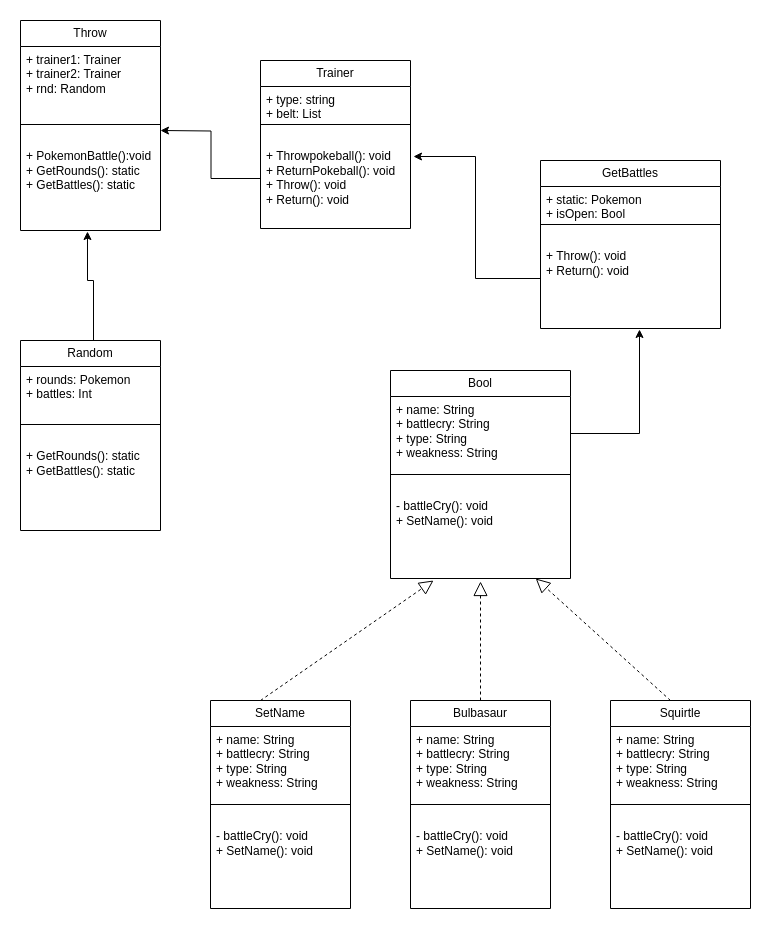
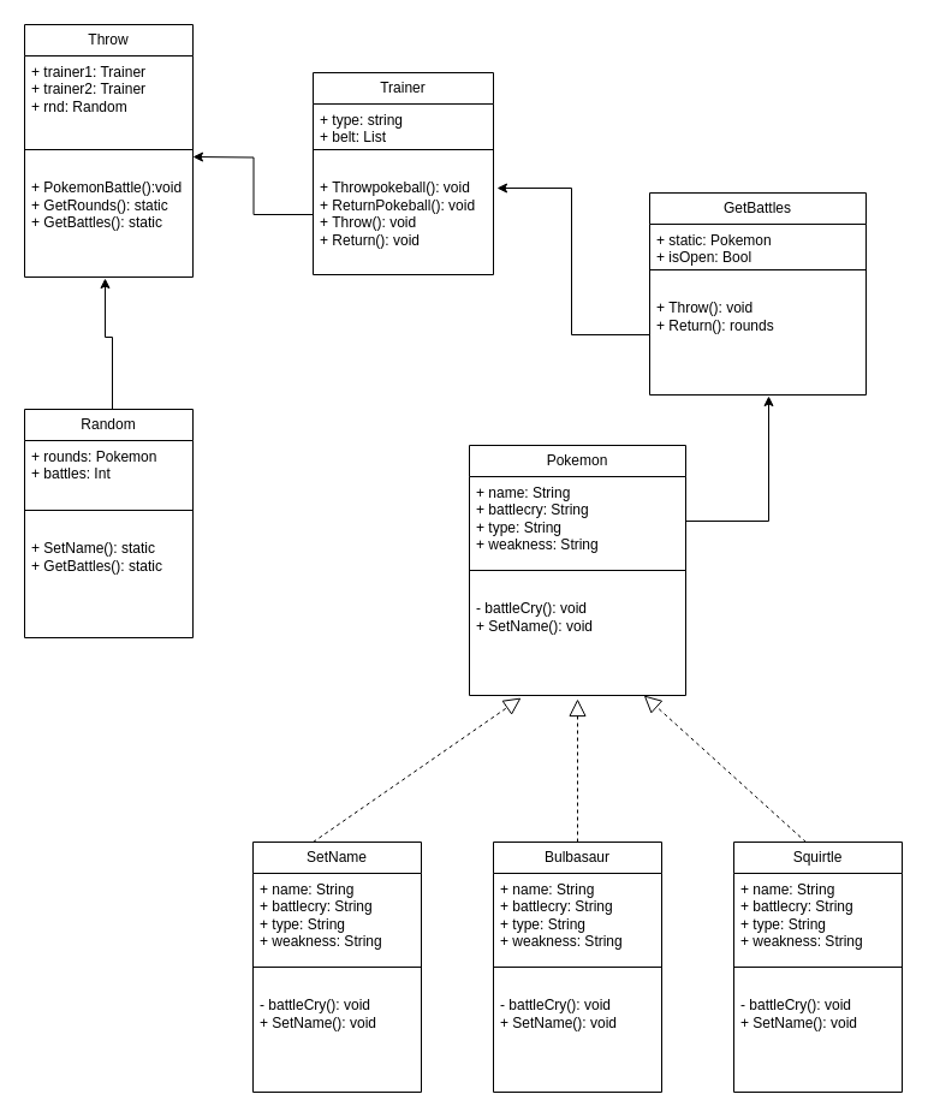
  <mxCell id="0" />
  <mxCell id="1" parent="0" />
  <mxCell id="2" value="Trainer" style="swimlane;fontStyle=0;childLayout=stackLayout;horizontal=1;startSize=26;fillColor=none;horizontalStack=0;resizeParent=1;resizeParentMax=0;resizeLast=0;collapsible=1;marginBottom=0;whiteSpace=wrap;html=1;" vertex="1" parent="1"><mxGeometry x="260" y="60" width="150" height="168" as="geometry" /></mxCell>
  <mxCell id="3" value="+ type: string&lt;div&gt;+ belt: List&lt;/div&gt;" style="text;strokeColor=none;fillColor=none;align=left;verticalAlign=top;spacingLeft=4;spacingRight=4;overflow=hidden;rotatable=0;points=[[0,0.5],[1,0.5]];portConstraint=eastwest;whiteSpace=wrap;html=1;" vertex="1" parent="2"><mxGeometry y="26" width="150" height="34" as="geometry" /></mxCell>
  <mxCell id="4" value="" style="line;strokeWidth=1;fillColor=none;align=left;verticalAlign=middle;spacingTop=-1;spacingLeft=3;spacingRight=3;rotatable=0;labelPosition=right;points=[];portConstraint=eastwest;strokeColor=inherit;" vertex="1" parent="2"><mxGeometry y="60" width="150" height="8" as="geometry" /></mxCell>
  <mxCell id="5" value="&lt;div&gt;&lt;br&gt;&lt;/div&gt;&lt;div&gt;+ Throwpokeball(): void&lt;/div&gt;&lt;div&gt;+ ReturnPokeball(): void&lt;/div&gt;&lt;div&gt;+ Throw(): void&lt;/div&gt;&lt;div&gt;+ Return(): void&lt;/div&gt;" style="text;strokeColor=none;fillColor=none;align=left;verticalAlign=top;spacingLeft=4;spacingRight=4;overflow=hidden;rotatable=0;points=[[0,0.5],[1,0.5]];portConstraint=eastwest;whiteSpace=wrap;html=1;" vertex="1" parent="2"><mxGeometry y="68" width="150" height="100" as="geometry" /></mxCell>
  <mxCell id="6" value="GetBattles" style="swimlane;fontStyle=0;childLayout=stackLayout;horizontal=1;startSize=26;fillColor=none;horizontalStack=0;resizeParent=1;resizeParentMax=0;resizeLast=0;collapsible=1;marginBottom=0;whiteSpace=wrap;html=1;" vertex="1" parent="1"><mxGeometry x="540" y="160" width="180" height="168" as="geometry" /></mxCell>
  <mxCell id="7" value="+ static: Pokemon&lt;div&gt;+ isOpen: Bool&lt;/div&gt;" style="text;strokeColor=none;fillColor=none;align=left;verticalAlign=top;spacingLeft=4;spacingRight=4;overflow=hidden;rotatable=0;points=[[0,0.5],[1,0.5]];portConstraint=eastwest;whiteSpace=wrap;html=1;" vertex="1" parent="6"><mxGeometry y="26" width="180" height="34" as="geometry" /></mxCell>
  <mxCell id="8" value="" style="line;strokeWidth=1;fillColor=none;align=left;verticalAlign=middle;spacingTop=-1;spacingLeft=3;spacingRight=3;rotatable=0;labelPosition=right;points=[];portConstraint=eastwest;strokeColor=inherit;" vertex="1" parent="6"><mxGeometry y="60" width="180" height="8" as="geometry" /></mxCell>
- <mxCell id="9" value="&lt;div&gt;&lt;br&gt;&lt;/div&gt;&lt;div&gt;&lt;span style=&quot;background-color: transparent; color: light-dark(rgb(0, 0, 0), rgb(255, 255, 255));&quot;&gt;+ Throw(): void&lt;/span&gt;&lt;/div&gt;&lt;div&gt;+ Return(): void&lt;/div&gt;" style="text;strokeColor=none;fillColor=none;align=left;verticalAlign=top;spacingLeft=4;spacingRight=4;overflow=hidden;rotatable=0;points=[[0,0.5],[1,0.5]];portConstraint=eastwest;whiteSpace=wrap;html=1;" vertex="1" parent="6"><mxGeometry y="68" width="180" height="100" as="geometry" /></mxCell>
- <mxCell id="10" value="Bool" style="swimlane;fontStyle=0;childLayout=stackLayout;horizontal=1;startSize=26;fillColor=none;horizontalStack=0;resizeParent=1;resizeParentMax=0;resizeLast=0;collapsible=1;marginBottom=0;whiteSpace=wrap;html=1;" vertex="1" parent="1"><mxGeometry x="390" y="370" width="180" height="208" as="geometry" /></mxCell>
+ <mxCell id="9" value="&lt;div&gt;&lt;br&gt;&lt;/div&gt;&lt;div&gt;&lt;span style=&quot;background-color: transparent; color: light-dark(rgb(0, 0, 0), rgb(255, 255, 255));&quot;&gt;+ Throw(): void&lt;/span&gt;&lt;/div&gt;&lt;div&gt;+ Return(): rounds&lt;/div&gt;" style="text;strokeColor=none;fillColor=none;align=left;verticalAlign=top;spacingLeft=4;spacingRight=4;overflow=hidden;rotatable=0;points=[[0,0.5],[1,0.5]];portConstraint=eastwest;whiteSpace=wrap;html=1;" vertex="1" parent="6"><mxGeometry y="68" width="180" height="100" as="geometry" /></mxCell>
+ <mxCell id="10" value="Pokemon" style="swimlane;fontStyle=0;childLayout=stackLayout;horizontal=1;startSize=26;fillColor=none;horizontalStack=0;resizeParent=1;resizeParentMax=0;resizeLast=0;collapsible=1;marginBottom=0;whiteSpace=wrap;html=1;" vertex="1" parent="1"><mxGeometry x="390" y="370" width="180" height="208" as="geometry" /></mxCell>
  <mxCell id="11" value="+ name: String&lt;div&gt;&lt;span style=&quot;background-color: transparent; color: light-dark(rgb(0, 0, 0), rgb(255, 255, 255));&quot;&gt;+ battlecry: String&lt;/span&gt;&lt;/div&gt;&lt;div&gt;&lt;span style=&quot;background-color: transparent; color: light-dark(rgb(0, 0, 0), rgb(255, 255, 255));&quot;&gt;+ type: String&lt;/span&gt;&lt;/div&gt;&lt;div&gt;&lt;span style=&quot;background-color: transparent; color: light-dark(rgb(0, 0, 0), rgb(255, 255, 255));&quot;&gt;+ weakness: String&lt;/span&gt;&lt;/div&gt;" style="text;strokeColor=none;fillColor=none;align=left;verticalAlign=top;spacingLeft=4;spacingRight=4;overflow=hidden;rotatable=0;points=[[0,0.5],[1,0.5]];portConstraint=eastwest;whiteSpace=wrap;html=1;" vertex="1" parent="10"><mxGeometry y="26" width="180" height="74" as="geometry" /></mxCell>
  <mxCell id="12" value="" style="line;strokeWidth=1;fillColor=none;align=left;verticalAlign=middle;spacingTop=-1;spacingLeft=3;spacingRight=3;rotatable=0;labelPosition=right;points=[];portConstraint=eastwest;strokeColor=inherit;" vertex="1" parent="10"><mxGeometry y="100" width="180" height="8" as="geometry" /></mxCell>
  <mxCell id="13" value="&lt;div&gt;&lt;br&gt;&lt;/div&gt;&lt;div&gt;&lt;span style=&quot;background-color: transparent; color: light-dark(rgb(0, 0, 0), rgb(255, 255, 255));&quot;&gt;- battleCry(): void&lt;/span&gt;&lt;/div&gt;&lt;div&gt;+ SetName(): void&lt;/div&gt;" style="text;strokeColor=none;fillColor=none;align=left;verticalAlign=top;spacingLeft=4;spacingRight=4;overflow=hidden;rotatable=0;points=[[0,0.5],[1,0.5]];portConstraint=eastwest;whiteSpace=wrap;html=1;" vertex="1" parent="10"><mxGeometry y="108" width="180" height="100" as="geometry" /></mxCell>
  <mxCell id="14" value="SetName" style="swimlane;fontStyle=0;childLayout=stackLayout;horizontal=1;startSize=26;fillColor=none;horizontalStack=0;resizeParent=1;resizeParentMax=0;resizeLast=0;collapsible=1;marginBottom=0;whiteSpace=wrap;html=1;" vertex="1" parent="1"><mxGeometry x="210" y="700" width="140" height="208" as="geometry" /></mxCell>
  <mxCell id="15" value="" style="endArrow=block;dashed=1;endFill=0;endSize=12;html=1;rounded=0;entryX=0.239;entryY=1.02;entryDx=0;entryDy=0;entryPerimeter=0;" edge="1" parent="14" target="13"><mxGeometry width="160" relative="1" as="geometry"><mxPoint x="50" as="sourcePoint" /><mxPoint x="210" as="targetPoint" /></mxGeometry></mxCell>
  <mxCell id="16" value="+ name: String&lt;div&gt;&lt;span style=&quot;background-color: transparent; color: light-dark(rgb(0, 0, 0), rgb(255, 255, 255));&quot;&gt;+ battlecry: String&lt;/span&gt;&lt;/div&gt;&lt;div&gt;&lt;span style=&quot;background-color: transparent; color: light-dark(rgb(0, 0, 0), rgb(255, 255, 255));&quot;&gt;+ type: String&lt;/span&gt;&lt;/div&gt;&lt;div&gt;&lt;span style=&quot;background-color: transparent; color: light-dark(rgb(0, 0, 0), rgb(255, 255, 255));&quot;&gt;+ weakness: String&lt;/span&gt;&lt;/div&gt;" style="text;strokeColor=none;fillColor=none;align=left;verticalAlign=top;spacingLeft=4;spacingRight=4;overflow=hidden;rotatable=0;points=[[0,0.5],[1,0.5]];portConstraint=eastwest;whiteSpace=wrap;html=1;" vertex="1" parent="14"><mxGeometry y="26" width="140" height="74" as="geometry" /></mxCell>
  <mxCell id="17" value="" style="line;strokeWidth=1;fillColor=none;align=left;verticalAlign=middle;spacingTop=-1;spacingLeft=3;spacingRight=3;rotatable=0;labelPosition=right;points=[];portConstraint=eastwest;strokeColor=inherit;" vertex="1" parent="14"><mxGeometry y="100" width="140" height="8" as="geometry" /></mxCell>
  <mxCell id="18" value="&lt;div&gt;&lt;br&gt;&lt;/div&gt;&lt;div&gt;&lt;span style=&quot;background-color: transparent; color: light-dark(rgb(0, 0, 0), rgb(255, 255, 255));&quot;&gt;- battleCry(): void&lt;/span&gt;&lt;/div&gt;&lt;div&gt;+ SetName(): void&lt;/div&gt;" style="text;strokeColor=none;fillColor=none;align=left;verticalAlign=top;spacingLeft=4;spacingRight=4;overflow=hidden;rotatable=0;points=[[0,0.5],[1,0.5]];portConstraint=eastwest;whiteSpace=wrap;html=1;" vertex="1" parent="14"><mxGeometry y="108" width="140" height="100" as="geometry" /></mxCell>
  <mxCell id="19" value="Bulbasaur" style="swimlane;fontStyle=0;childLayout=stackLayout;horizontal=1;startSize=26;fillColor=none;horizontalStack=0;resizeParent=1;resizeParentMax=0;resizeLast=0;collapsible=1;marginBottom=0;whiteSpace=wrap;html=1;" vertex="1" parent="1"><mxGeometry x="410" y="700" width="140" height="208" as="geometry" /></mxCell>
  <mxCell id="20" value="+ name: String&lt;div&gt;&lt;span style=&quot;background-color: transparent; color: light-dark(rgb(0, 0, 0), rgb(255, 255, 255));&quot;&gt;+ battlecry: String&lt;/span&gt;&lt;/div&gt;&lt;div&gt;&lt;span style=&quot;background-color: transparent; color: light-dark(rgb(0, 0, 0), rgb(255, 255, 255));&quot;&gt;+ type: String&lt;/span&gt;&lt;/div&gt;&lt;div&gt;&lt;span style=&quot;background-color: transparent; color: light-dark(rgb(0, 0, 0), rgb(255, 255, 255));&quot;&gt;+ weakness: String&lt;/span&gt;&lt;/div&gt;" style="text;strokeColor=none;fillColor=none;align=left;verticalAlign=top;spacingLeft=4;spacingRight=4;overflow=hidden;rotatable=0;points=[[0,0.5],[1,0.5]];portConstraint=eastwest;whiteSpace=wrap;html=1;" vertex="1" parent="19"><mxGeometry y="26" width="140" height="74" as="geometry" /></mxCell>
  <mxCell id="21" value="" style="line;strokeWidth=1;fillColor=none;align=left;verticalAlign=middle;spacingTop=-1;spacingLeft=3;spacingRight=3;rotatable=0;labelPosition=right;points=[];portConstraint=eastwest;strokeColor=inherit;" vertex="1" parent="19"><mxGeometry y="100" width="140" height="8" as="geometry" /></mxCell>
  <mxCell id="22" value="&lt;div&gt;&lt;br&gt;&lt;/div&gt;&lt;div&gt;&lt;span style=&quot;background-color: transparent; color: light-dark(rgb(0, 0, 0), rgb(255, 255, 255));&quot;&gt;- battleCry(): void&lt;/span&gt;&lt;/div&gt;&lt;div&gt;+ SetName(): void&lt;/div&gt;" style="text;strokeColor=none;fillColor=none;align=left;verticalAlign=top;spacingLeft=4;spacingRight=4;overflow=hidden;rotatable=0;points=[[0,0.5],[1,0.5]];portConstraint=eastwest;whiteSpace=wrap;html=1;" vertex="1" parent="19"><mxGeometry y="108" width="140" height="100" as="geometry" /></mxCell>
  <mxCell id="23" value="Squirtle" style="swimlane;fontStyle=0;childLayout=stackLayout;horizontal=1;startSize=26;fillColor=none;horizontalStack=0;resizeParent=1;resizeParentMax=0;resizeLast=0;collapsible=1;marginBottom=0;whiteSpace=wrap;html=1;" vertex="1" parent="1"><mxGeometry x="610" y="700" width="140" height="208" as="geometry" /></mxCell>
  <mxCell id="24" value="" style="endArrow=block;dashed=1;endFill=0;endSize=12;html=1;rounded=0;" edge="1" parent="23" target="13"><mxGeometry width="160" relative="1" as="geometry"><mxPoint x="60" as="sourcePoint" /><mxPoint x="220" as="targetPoint" /></mxGeometry></mxCell>
  <mxCell id="25" value="+ name: String&lt;div&gt;&lt;span style=&quot;background-color: transparent; color: light-dark(rgb(0, 0, 0), rgb(255, 255, 255));&quot;&gt;+ battlecry: String&lt;/span&gt;&lt;/div&gt;&lt;div&gt;&lt;span style=&quot;background-color: transparent; color: light-dark(rgb(0, 0, 0), rgb(255, 255, 255));&quot;&gt;+ type: String&lt;/span&gt;&lt;/div&gt;&lt;div&gt;&lt;span style=&quot;background-color: transparent; color: light-dark(rgb(0, 0, 0), rgb(255, 255, 255));&quot;&gt;+ weakness: String&lt;/span&gt;&lt;/div&gt;" style="text;strokeColor=none;fillColor=none;align=left;verticalAlign=top;spacingLeft=4;spacingRight=4;overflow=hidden;rotatable=0;points=[[0,0.5],[1,0.5]];portConstraint=eastwest;whiteSpace=wrap;html=1;" vertex="1" parent="23"><mxGeometry y="26" width="140" height="74" as="geometry" /></mxCell>
  <mxCell id="26" value="" style="line;strokeWidth=1;fillColor=none;align=left;verticalAlign=middle;spacingTop=-1;spacingLeft=3;spacingRight=3;rotatable=0;labelPosition=right;points=[];portConstraint=eastwest;strokeColor=inherit;" vertex="1" parent="23"><mxGeometry y="100" width="140" height="8" as="geometry" /></mxCell>
  <mxCell id="27" value="&lt;div&gt;&lt;br&gt;&lt;/div&gt;&lt;div&gt;&lt;span style=&quot;background-color: transparent; color: light-dark(rgb(0, 0, 0), rgb(255, 255, 255));&quot;&gt;- battleCry(): void&lt;/span&gt;&lt;/div&gt;&lt;div&gt;+ SetName(): void&lt;/div&gt;" style="text;strokeColor=none;fillColor=none;align=left;verticalAlign=top;spacingLeft=4;spacingRight=4;overflow=hidden;rotatable=0;points=[[0,0.5],[1,0.5]];portConstraint=eastwest;whiteSpace=wrap;html=1;" vertex="1" parent="23"><mxGeometry y="108" width="140" height="100" as="geometry" /></mxCell>
  <mxCell id="28" value="Throw" style="swimlane;fontStyle=0;childLayout=stackLayout;horizontal=1;startSize=26;fillColor=none;horizontalStack=0;resizeParent=1;resizeParentMax=0;resizeLast=0;collapsible=1;marginBottom=0;whiteSpace=wrap;html=1;" vertex="1" parent="1"><mxGeometry x="20" y="20" width="140" height="210" as="geometry" /></mxCell>
  <mxCell id="29" value="+ trainer1: Trainer&lt;div&gt;&lt;span style=&quot;background-color: transparent; color: light-dark(rgb(0, 0, 0), rgb(255, 255, 255));&quot;&gt;+&amp;nbsp;&lt;/span&gt;trainer2&lt;span style=&quot;background-color: transparent; color: light-dark(rgb(0, 0, 0), rgb(255, 255, 255));&quot;&gt;: Trainer&lt;/span&gt;&lt;/div&gt;&lt;div&gt;&lt;span style=&quot;background-color: transparent; color: light-dark(rgb(0, 0, 0), rgb(255, 255, 255));&quot;&gt;+ rnd: Random&lt;/span&gt;&lt;/div&gt;" style="text;strokeColor=none;fillColor=none;align=left;verticalAlign=top;spacingLeft=4;spacingRight=4;overflow=hidden;rotatable=0;points=[[0,0.5],[1,0.5]];portConstraint=eastwest;whiteSpace=wrap;html=1;" vertex="1" parent="28"><mxGeometry y="26" width="140" height="74" as="geometry" /></mxCell>
  <mxCell id="30" value="" style="line;strokeWidth=1;fillColor=none;align=left;verticalAlign=middle;spacingTop=-1;spacingLeft=3;spacingRight=3;rotatable=0;labelPosition=right;points=[];portConstraint=eastwest;strokeColor=inherit;" vertex="1" parent="28"><mxGeometry y="100" width="140" height="8" as="geometry" /></mxCell>
  <mxCell id="31" value="&lt;div&gt;&lt;br&gt;&lt;/div&gt;&lt;div&gt;&lt;span style=&quot;background-color: transparent; color: light-dark(rgb(0, 0, 0), rgb(255, 255, 255));&quot;&gt;+ PokemonBattle():void&lt;/span&gt;&lt;/div&gt;&lt;div&gt;&lt;div&gt;&lt;span style=&quot;background-color: transparent; color: light-dark(rgb(0, 0, 0), rgb(255, 255, 255));&quot;&gt;+ GetRounds(): static&lt;/span&gt;&lt;/div&gt;&lt;div&gt;&lt;span style=&quot;background-color: transparent; color: light-dark(rgb(0, 0, 0), rgb(255, 255, 255));&quot;&gt;+ GetBattles(): static&lt;/span&gt;&lt;/div&gt;&lt;/div&gt;" style="text;strokeColor=none;fillColor=none;align=left;verticalAlign=top;spacingLeft=4;spacingRight=4;overflow=hidden;rotatable=0;points=[[0,0.5],[1,0.5]];portConstraint=eastwest;whiteSpace=wrap;html=1;" vertex="1" parent="28"><mxGeometry y="108" width="140" height="102" as="geometry" /></mxCell>
  <mxCell id="32" value="Random" style="swimlane;fontStyle=0;childLayout=stackLayout;horizontal=1;startSize=26;fillColor=none;horizontalStack=0;resizeParent=1;resizeParentMax=0;resizeLast=0;collapsible=1;marginBottom=0;whiteSpace=wrap;html=1;" vertex="1" parent="1"><mxGeometry x="20" y="340" width="140" height="190" as="geometry" /></mxCell>
  <mxCell id="33" value="+ rounds: Pokemon&lt;div&gt;&lt;span style=&quot;background-color: transparent; color: light-dark(rgb(0, 0, 0), rgb(255, 255, 255));&quot;&gt;+ battles&lt;/span&gt;&lt;span style=&quot;background-color: transparent; color: light-dark(rgb(0, 0, 0), rgb(255, 255, 255));&quot;&gt;: Int&lt;/span&gt;&lt;/div&gt;" style="text;strokeColor=none;fillColor=none;align=left;verticalAlign=top;spacingLeft=4;spacingRight=4;overflow=hidden;rotatable=0;points=[[0,0.5],[1,0.5]];portConstraint=eastwest;whiteSpace=wrap;html=1;" vertex="1" parent="32"><mxGeometry y="26" width="140" height="54" as="geometry" /></mxCell>
  <mxCell id="34" value="" style="line;strokeWidth=1;fillColor=none;align=left;verticalAlign=middle;spacingTop=-1;spacingLeft=3;spacingRight=3;rotatable=0;labelPosition=right;points=[];portConstraint=eastwest;strokeColor=inherit;" vertex="1" parent="32"><mxGeometry y="80" width="140" height="8" as="geometry" /></mxCell>
- <mxCell id="35" value="&lt;div&gt;&lt;br&gt;&lt;/div&gt;&lt;div&gt;&lt;span style=&quot;background-color: transparent; color: light-dark(rgb(0, 0, 0), rgb(255, 255, 255));&quot;&gt;+ GetRounds(): static&lt;/span&gt;&lt;/div&gt;&lt;div&gt;&lt;span style=&quot;background-color: transparent; color: light-dark(rgb(0, 0, 0), rgb(255, 255, 255));&quot;&gt;+ GetBattles(): static&lt;/span&gt;&lt;/div&gt;" style="text;strokeColor=none;fillColor=none;align=left;verticalAlign=top;spacingLeft=4;spacingRight=4;overflow=hidden;rotatable=0;points=[[0,0.5],[1,0.5]];portConstraint=eastwest;whiteSpace=wrap;html=1;" vertex="1" parent="32"><mxGeometry y="88" width="140" height="102" as="geometry" /></mxCell>
+ <mxCell id="35" value="&lt;div&gt;&lt;br&gt;&lt;/div&gt;&lt;div&gt;&lt;span style=&quot;background-color: transparent; color: light-dark(rgb(0, 0, 0), rgb(255, 255, 255));&quot;&gt;+ SetName(): static&lt;/span&gt;&lt;/div&gt;&lt;div&gt;&lt;span style=&quot;background-color: transparent; color: light-dark(rgb(0, 0, 0), rgb(255, 255, 255));&quot;&gt;+ GetBattles(): static&lt;/span&gt;&lt;/div&gt;" style="text;strokeColor=none;fillColor=none;align=left;verticalAlign=top;spacingLeft=4;spacingRight=4;overflow=hidden;rotatable=0;points=[[0,0.5],[1,0.5]];portConstraint=eastwest;whiteSpace=wrap;html=1;" vertex="1" parent="32"><mxGeometry y="88" width="140" height="102" as="geometry" /></mxCell>
  <mxCell id="36" style="edgeStyle=orthogonalEdgeStyle;rounded=0;orthogonalLoop=1;jettySize=auto;html=1;" edge="1" parent="1" source="5"><mxGeometry relative="1" as="geometry"><mxPoint x="160" y="130" as="targetPoint" /></mxGeometry></mxCell>
  <mxCell id="37" style="edgeStyle=orthogonalEdgeStyle;rounded=0;orthogonalLoop=1;jettySize=auto;html=1;exitX=0.5;exitY=0;exitDx=0;exitDy=0;entryX=0.457;entryY=1.01;entryDx=0;entryDy=0;entryPerimeter=0;" edge="1" parent="1"><mxGeometry relative="1" as="geometry"><mxPoint x="93.01" y="340" as="sourcePoint" /><mxPoint x="86.99" y="231.02" as="targetPoint" /><Array as="points"><mxPoint x="93.01" y="280" /><mxPoint x="87.01" y="280" /></Array></mxGeometry></mxCell>
  <mxCell id="38" style="edgeStyle=orthogonalEdgeStyle;rounded=0;orthogonalLoop=1;jettySize=auto;html=1;exitX=1;exitY=0.5;exitDx=0;exitDy=0;entryX=0.55;entryY=1.01;entryDx=0;entryDy=0;entryPerimeter=0;" edge="1" parent="1" source="11" target="9"><mxGeometry relative="1" as="geometry" /></mxCell>
  <mxCell id="39" style="edgeStyle=orthogonalEdgeStyle;rounded=0;orthogonalLoop=1;jettySize=auto;html=1;entryX=1.02;entryY=0.28;entryDx=0;entryDy=0;entryPerimeter=0;" edge="1" parent="1" source="9" target="5"><mxGeometry relative="1" as="geometry"><mxPoint x="400" y="160" as="targetPoint" /></mxGeometry></mxCell>
  <mxCell id="40" value="" style="endArrow=block;dashed=1;endFill=0;endSize=12;html=1;rounded=0;entryX=0.5;entryY=1.03;entryDx=0;entryDy=0;entryPerimeter=0;exitX=0.5;exitY=0;exitDx=0;exitDy=0;" edge="1" parent="1" source="19" target="13"><mxGeometry width="160" relative="1" as="geometry"><mxPoint x="480" y="690" as="sourcePoint" /><mxPoint x="620" y="620" as="targetPoint" /></mxGeometry></mxCell>
